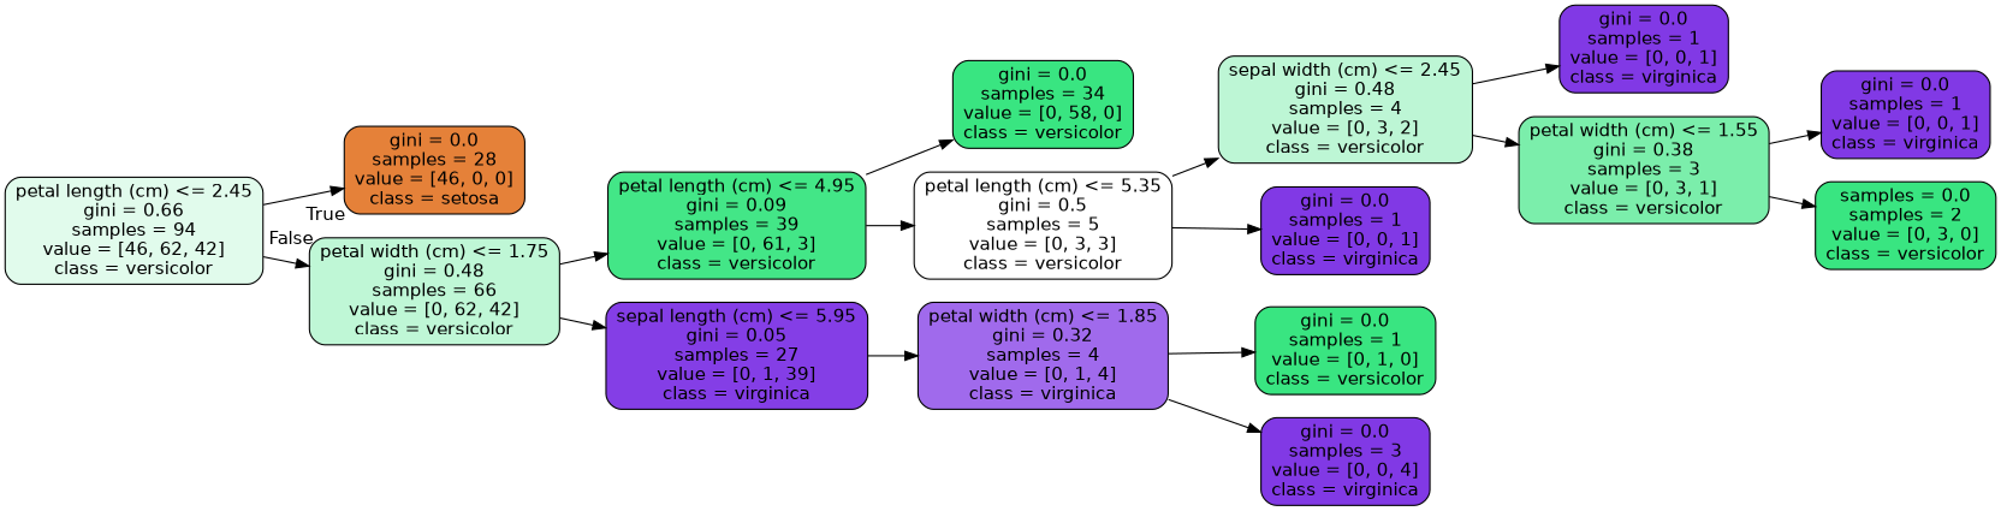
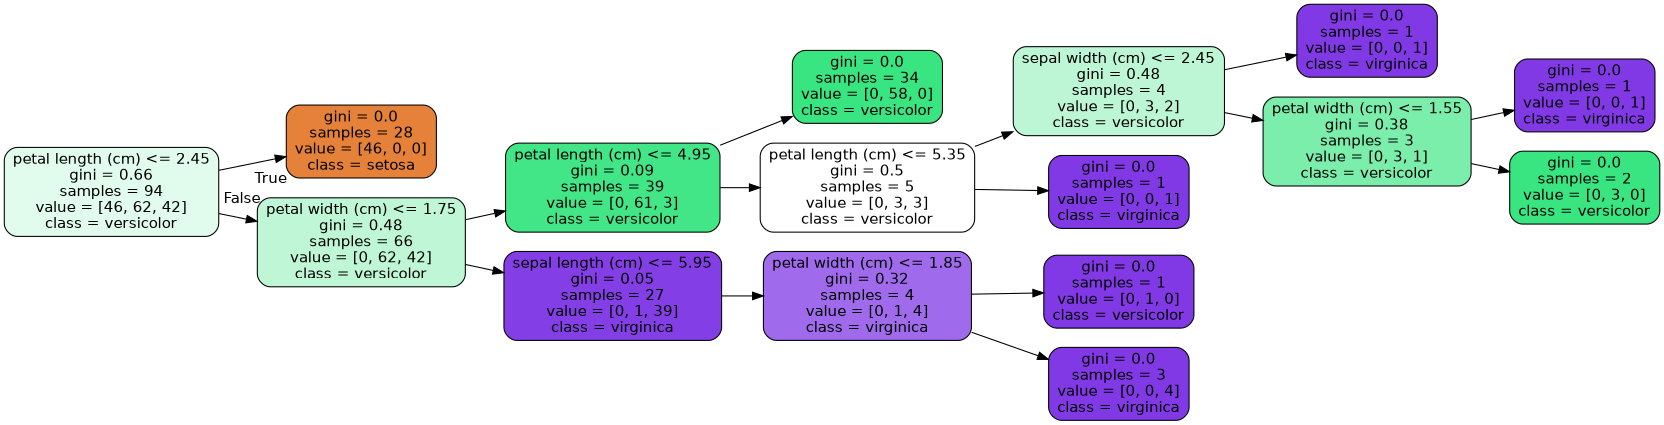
  digraph {
    rankdir=LR
    node [color=black fillcolor="#8139e5" fontname=helvetica shape=box style="filled, rounded"]
    edge [fontname=helvetica]
    n1 [fillcolor="#e1fbec" label="petal length (cm) <= 2.45\ngini = 0.66\nsamples = 94\nvalue = [46, 62, 42]\nclass = versicolor"]
    n2 [fillcolor="#e58139" label="gini = 0.0\nsamples = 28\nvalue = [46, 0, 0]\nclass = setosa"]
    n3 [fillcolor="#bff7d6" label="petal width (cm) <= 1.75\ngini = 0.48\nsamples = 66\nvalue = [0, 62, 42]\nclass = versicolor"]
    n4 [fillcolor="#43e687" label="petal length (cm) <= 4.95\ngini = 0.09\nsamples = 39\nvalue = [0, 61, 3]\nclass = versicolor"]
    n5 [fillcolor="#843ee6" label="sepal length (cm) <= 5.95\ngini = 0.05\nsamples = 27\nvalue = [0, 1, 39]\nclass = virginica"]
    n6 [fillcolor="#39e581" label="gini = 0.0\nsamples = 34\nvalue = [0, 58, 0]\nclass = versicolor"]
    n7 [fillcolor="#ffffff" label="petal length (cm) <= 5.35\ngini = 0.5\nsamples = 5\nvalue = [0, 3, 3]\nclass = versicolor"]
    n8 [fillcolor="#a06aec" label="petal width (cm) <= 1.85\ngini = 0.32\nsamples = 4\nvalue = [0, 1, 4]\nclass = virginica"]
    n9 [fillcolor="#bdf6d5" label="sepal width (cm) <= 2.45\ngini = 0.48\nsamples = 4\nvalue = [0, 3, 2]\nclass = versicolor"]
    n10 [label="gini = 0.0\nsamples = 1\nvalue = [0, 0, 1]\nclass = virginica"]
    n11 [label="gini = 0.0\nsamples = 1\nvalue = [0, 0, 1]\nclass = virginica"]
    n12 [fillcolor="#7beeab" label="petal width (cm) <= 1.55\ngini = 0.38\nsamples = 3\nvalue = [0, 3, 1]\nclass = versicolor"]
    n13 [label="gini = 0.0\nsamples = 1\nvalue = [0, 0, 1]\nclass = virginica"]
-   n14 [fillcolor="#39e581" label="samples = 0.0\nsamples = 2\nvalue = [0, 3, 0]\nclass = versicolor"]
-   n15 [fillcolor="#39e581" label="gini = 0.0\nsamples = 1\nvalue = [0, 1, 0]\nclass = versicolor"]
+   n14 [fillcolor="#39e581" label="gini = 0.0\nsamples = 2\nvalue = [0, 3, 0]\nclass = versicolor"]
+   n15 [label="gini = 0.0\nsamples = 1\nvalue = [0, 1, 0]\nclass = versicolor"]
    n16 [label="gini = 0.0\nsamples = 3\nvalue = [0, 0, 4]\nclass = virginica"]
    n1 -> n2 [headlabel=True labelangle=45 labeldistance=2.5]
    n1 -> n3 [headlabel=False labelangle=-45 labeldistance=2.5]
    n3 -> n4
    n3 -> n5
    n4 -> n6
    n4 -> n7
    n5 -> n8
    n7 -> n9
    n7 -> n10
    n8 -> n15
    n8 -> n16
    n9 -> n11
    n9 -> n12
    n12 -> n13
    n12 -> n14
  }
